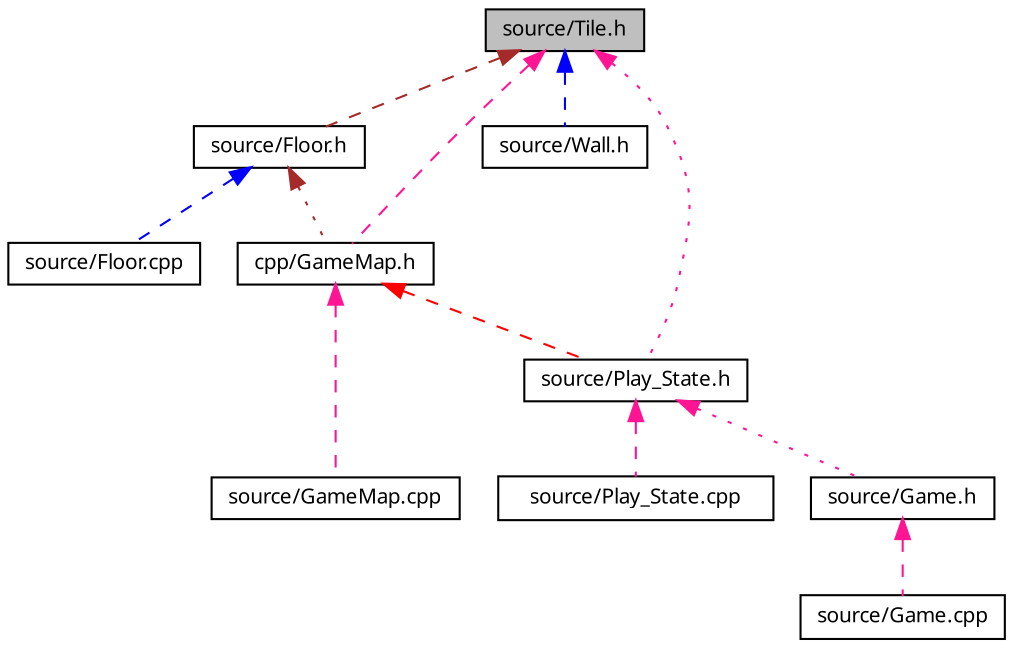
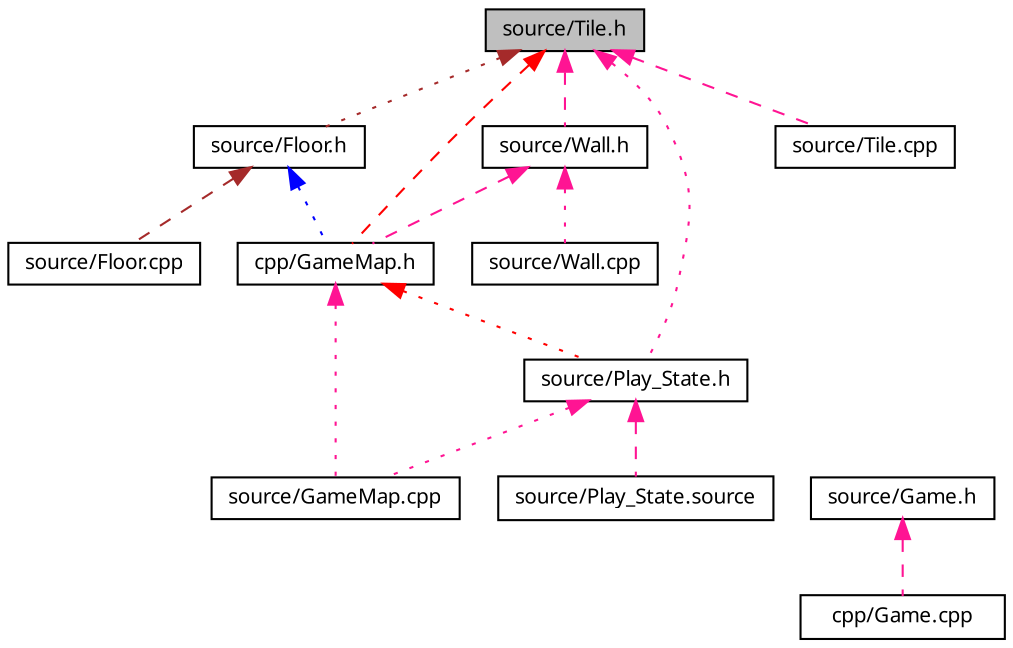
  digraph {
    fontname="Noto Sans"
    node [color=black fillcolor=white fontname="Noto Sans" fontsize=10 shape=record style=filled]
    edge [color=deeppink dir=back fontname="Noto Sans" fontsize=10 labelfontname=Helvetica labelfontsize=10 style=dashed]
    n1 [fillcolor=grey75 fontcolor=black height=0.2 label="source/Tile.h" width=0.4]
    n2 [height=0.2 label="source/Floor.h" width=0.4]
    n3 [height=0.2 label="cpp/GameMap.h" width=0.4]
    n4 [height=0.2 label="source/Play_State.h" width=0.4]
    n5 [height=0.2 label="source/Wall.h" width=0.4]
+   n6 [height=0.2 label="source/Tile.cpp" width=0.4]
    n7 [height=0.2 label="source/Floor.cpp" width=0.4]
    n8 [height=0.2 label="source/GameMap.cpp" width=0.4]
    n9 [height=0.2 label="source/Game.h" width=0.4]
-   n10 [height=0.2 label="source/Play_State.cpp" width=0.4]
-   n12 [height=0.2 label="source/Game.cpp" width=0.4]
-   n1 -> n2 [color=brown]
-   n1 -> n3
+   n10 [height=0.2 label="source/Play_State.source" width=0.4]
+   n11 [height=0.2 label="source/Wall.cpp" width=0.4]
+   n12 [height=0.2 label="cpp/Game.cpp" width=0.4]
+   n1 -> n2 [color=brown style=dotted]
+   n1 -> n3 [color=red]
    n1 -> n4 [style=dotted]
-   n1 -> n5 [color=blue]
-   n2 -> n3 [color=brown style=dotted]
-   n2 -> n7 [color=blue]
-   n3 -> n4 [color=red]
-   n3 -> n8
-   n4 -> n9 [style=dotted]
+   n1 -> n5
+   n1 -> n6
+   n2 -> n3 [color=blue style=dotted]
+   n2 -> n7 [color=brown]
+   n3 -> n4 [color=red style=dotted]
+   n3 -> n8 [style=dotted]
+   n4 -> n8 [style=dotted]
    n4 -> n10
+   n5 -> n3
+   n5 -> n11 [style=dotted]
    n9 -> n12
  }
